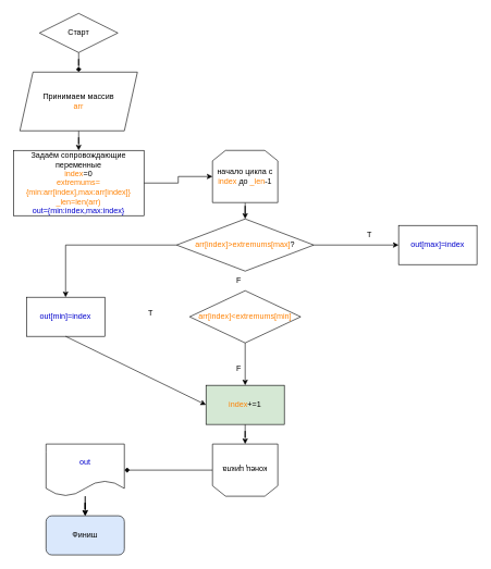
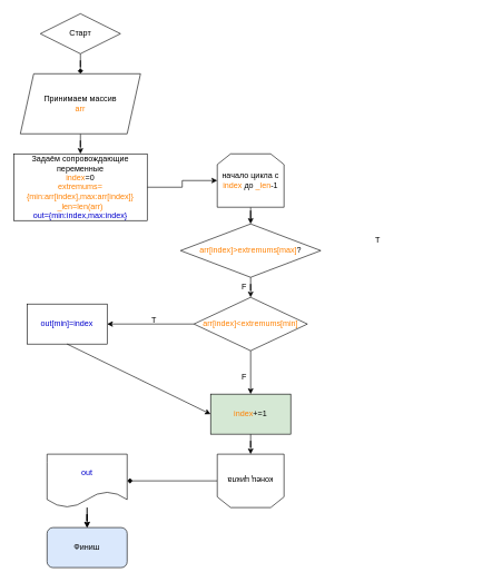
  <mxCell id="0" />
  <mxCell id="1" parent="0" />
  <mxCell id="2" value="Финиш" style="rounded=1;whiteSpace=wrap;html=1;fillColor=#dae8fc;" parent="1" vertex="1"><mxGeometry x="70" y="790" width="120" height="60" as="geometry" /></mxCell>
  <mxCell id="3" value="" style="edgeStyle=orthogonalEdgeStyle;rounded=0;orthogonalLoop=1;jettySize=auto;html=1;endArrow=diamond;" parent="1" source="4" target="6" edge="1"><mxGeometry relative="1" as="geometry" /></mxCell>
  <mxCell id="4" value="Старт" style="rhombus;whiteSpace=wrap;html=1;" parent="1" vertex="1"><mxGeometry x="60" y="20" width="120" height="60" as="geometry" /></mxCell>
  <mxCell id="5" value="" style="edgeStyle=orthogonalEdgeStyle;rounded=0;orthogonalLoop=1;jettySize=auto;html=1;" parent="1" source="6" target="8" edge="1"><mxGeometry relative="1" as="geometry" /></mxCell>
  <mxCell id="6" value="Принимаем массив&lt;br&gt;&lt;font color=&quot;#ff8000&quot;&gt;arr&lt;/font&gt;" style="shape=parallelogram;perimeter=parallelogramPerimeter;whiteSpace=wrap;html=1;fixedSize=1;" parent="1" vertex="1"><mxGeometry x="30" y="110" width="180" height="90" as="geometry" /></mxCell>
  <mxCell id="7" value="" style="edgeStyle=orthogonalEdgeStyle;rounded=0;orthogonalLoop=1;jettySize=auto;html=1;" parent="1" source="8" target="12" edge="1"><mxGeometry relative="1" as="geometry" /></mxCell>
  <mxCell id="8" value="Задаём сопровождающие переменные&lt;br&gt;&lt;font color=&quot;#ff8000&quot;&gt;index&lt;/font&gt;=0&lt;br&gt;&lt;font color=&quot;#ff8000&quot;&gt;extremums={min:arr[index],max:arr[index]}&lt;/font&gt;&lt;br&gt;&lt;font color=&quot;#ff8000&quot;&gt;_len=len(arr)&lt;/font&gt;&lt;br&gt;&lt;font color=&quot;#0000cc&quot;&gt;out={min:index,max:index}&lt;/font&gt;" style="rounded=0;whiteSpace=wrap;html=1;" parent="1" vertex="1"><mxGeometry y="230" width="200" height="100" as="geometry" x="20" /></mxCell>
  <mxCell id="9" value="" style="edgeStyle=orthogonalEdgeStyle;rounded=0;orthogonalLoop=1;jettySize=auto;html=1;endArrow=diamond;" parent="1" source="10" target="23" edge="1"><mxGeometry relative="1" as="geometry" /></mxCell>
  <mxCell id="10" value="конец цикла" style="shape=loopLimit;whiteSpace=wrap;html=1;rotation=-180;textDirection=rtl;size=20;" parent="1" vertex="1"><mxGeometry x="325" y="680" width="100" height="80" as="geometry" /></mxCell>
  <mxCell id="11" value="" style="edgeStyle=orthogonalEdgeStyle;rounded=0;orthogonalLoop=1;jettySize=auto;html=1;" parent="1" source="12" target="15" edge="1"><mxGeometry relative="1" as="geometry" /></mxCell>
  <mxCell id="12" value="начало цикла с &lt;font color=&quot;#ff8000&quot;&gt;index&lt;/font&gt; до &lt;font color=&quot;#ff8000&quot;&gt;_len&lt;/font&gt;-1" style="shape=loopLimit;whiteSpace=wrap;html=1;" parent="1" vertex="1"><mxGeometry x="325" y="230" width="100" height="80" as="geometry" /></mxCell>
- <mxCell id="13" value="" style="edgeStyle=orthogonalEdgeStyle;rounded=0;orthogonalLoop=1;jettySize=auto;html=1;" parent="1" source="15" target="20" edge="1"><mxGeometry relative="1" as="geometry" /></mxCell>
- <mxCell id="14" value="" style="edgeStyle=orthogonalEdgeStyle;rounded=0;orthogonalLoop=1;jettySize=auto;html=1;fontColor=#000000;" parent="1" source="15" target="16" edge="1"><mxGeometry relative="1" as="geometry" /></mxCell>
+ <mxCell id="13" value="" style="edgeStyle=orthogonalEdgeStyle;rounded=0;orthogonalLoop=1;jettySize=auto;html=1;" parent="1" source="15" target="19" edge="1"><mxGeometry relative="1" as="geometry" /></mxCell>
  <mxCell id="15" value="&lt;font color=&quot;#ff8000&quot;&gt;arr[index]&amp;gt;extremums[max]&lt;/font&gt;?" style="rhombus;whiteSpace=wrap;html=1;" parent="1" vertex="1"><mxGeometry x="270" y="335" width="210" height="80" as="geometry" /></mxCell>
- <mxCell id="16" value="&lt;font color=&quot;#0000cc&quot;&gt;out[max]=index&lt;/font&gt;" style="rounded=0;whiteSpace=wrap;html=1;" parent="1" vertex="1"><mxGeometry x="610" y="345" width="120" height="60" as="geometry" /></mxCell>
+ <mxCell id="17" value="" style="edgeStyle=orthogonalEdgeStyle;rounded=0;orthogonalLoop=1;jettySize=auto;html=1;" parent="1" source="19" target="20" edge="1"><mxGeometry relative="1" as="geometry" /></mxCell>
  <mxCell id="18" value="" style="edgeStyle=orthogonalEdgeStyle;rounded=0;orthogonalLoop=1;jettySize=auto;html=1;" parent="1" source="19" target="29" edge="1"><mxGeometry relative="1" as="geometry" /></mxCell>
  <mxCell id="19" value="&lt;font color=&quot;#ff8000&quot;&gt;arr[index]&amp;lt;extremums[min]&lt;/font&gt;" style="rhombus;whiteSpace=wrap;html=1;rounded=0;" parent="1" vertex="1"><mxGeometry x="290" y="445" width="170" height="80" as="geometry" /></mxCell>
  <mxCell id="20" value="&lt;font color=&quot;#0000cc&quot;&gt;out[min]=index&lt;/font&gt;" style="rounded=0;whiteSpace=wrap;html=1;" parent="1" vertex="1"><mxGeometry x="40" y="455" width="120" height="60" as="geometry" /></mxCell>
  <mxCell id="21" value="" style="edgeStyle=orthogonalEdgeStyle;rounded=0;orthogonalLoop=1;jettySize=auto;html=1;" parent="1" source="23" target="2" edge="1"><mxGeometry relative="1" as="geometry" /></mxCell>
  <mxCell id="22" value="" style="edgeStyle=orthogonalEdgeStyle;rounded=0;orthogonalLoop=1;jettySize=auto;html=1;fontColor=#000000;" parent="1" source="23" target="2" edge="1"><mxGeometry relative="1" as="geometry" /></mxCell>
  <mxCell id="23" value="&lt;font color=&quot;#0000cc&quot;&gt;out&lt;/font&gt;" style="shape=document;whiteSpace=wrap;html=1;boundedLbl=1;" parent="1" vertex="1"><mxGeometry x="70" y="680" width="120" height="80" as="geometry" /></mxCell>
  <mxCell id="24" value="&lt;font color=&quot;#000000&quot;&gt;F&lt;br&gt;&lt;/font&gt;" style="text;html=1;align=center;verticalAlign=middle;resizable=0;points=[];autosize=1;strokeColor=none;fillColor=none;fontColor=#FF8000;" parent="1" vertex="1"><mxGeometry x="350" y="415" width="30" height="30" as="geometry" /></mxCell>
  <mxCell id="25" value="T" style="text;html=1;align=center;verticalAlign=middle;resizable=0;points=[];autosize=1;strokeColor=none;fillColor=none;fontColor=#000000;" parent="1" vertex="1"><mxGeometry x="550" y="345" width="30" height="30" as="geometry" /></mxCell>
  <mxCell id="26" value="F" style="text;html=1;align=center;verticalAlign=middle;resizable=0;points=[];autosize=1;strokeColor=none;fillColor=none;fontColor=#000000;" parent="1" vertex="1"><mxGeometry x="350" y="549.5" width="30" height="30" as="geometry" /></mxCell>
  <mxCell id="27" value="T" style="text;html=1;align=center;verticalAlign=middle;resizable=0;points=[];autosize=1;strokeColor=none;fillColor=none;fontColor=#000000;" parent="1" vertex="1"><mxGeometry x="215" y="465" width="30" height="30" as="geometry" /></mxCell>
  <mxCell id="28" value="" style="edgeStyle=orthogonalEdgeStyle;rounded=0;orthogonalLoop=1;jettySize=auto;html=1;" parent="1" source="29" target="10" edge="1"><mxGeometry relative="1" as="geometry" /></mxCell>
  <mxCell id="29" value="&lt;font color=&quot;#ff8000&quot;&gt;index&lt;/font&gt;+=1" style="rounded=0;whiteSpace=wrap;html=1;fillColor=#d5e8d4;" parent="1" vertex="1"><mxGeometry x="315" y="590" width="120" height="60" as="geometry" /></mxCell>
  <mxCell id="30" value="" style="endArrow=classic;html=1;rounded=0;entryX=0;entryY=0.5;entryDx=0;entryDy=0;exitX=0.5;exitY=1;exitDx=0;exitDy=0;" parent="1" source="20" target="29" edge="1"><mxGeometry width="50" height="50" relative="1" as="geometry"><mxPoint x="410" y="630" as="sourcePoint" /><mxPoint x="460" y="580" as="targetPoint" /></mxGeometry></mxCell>
